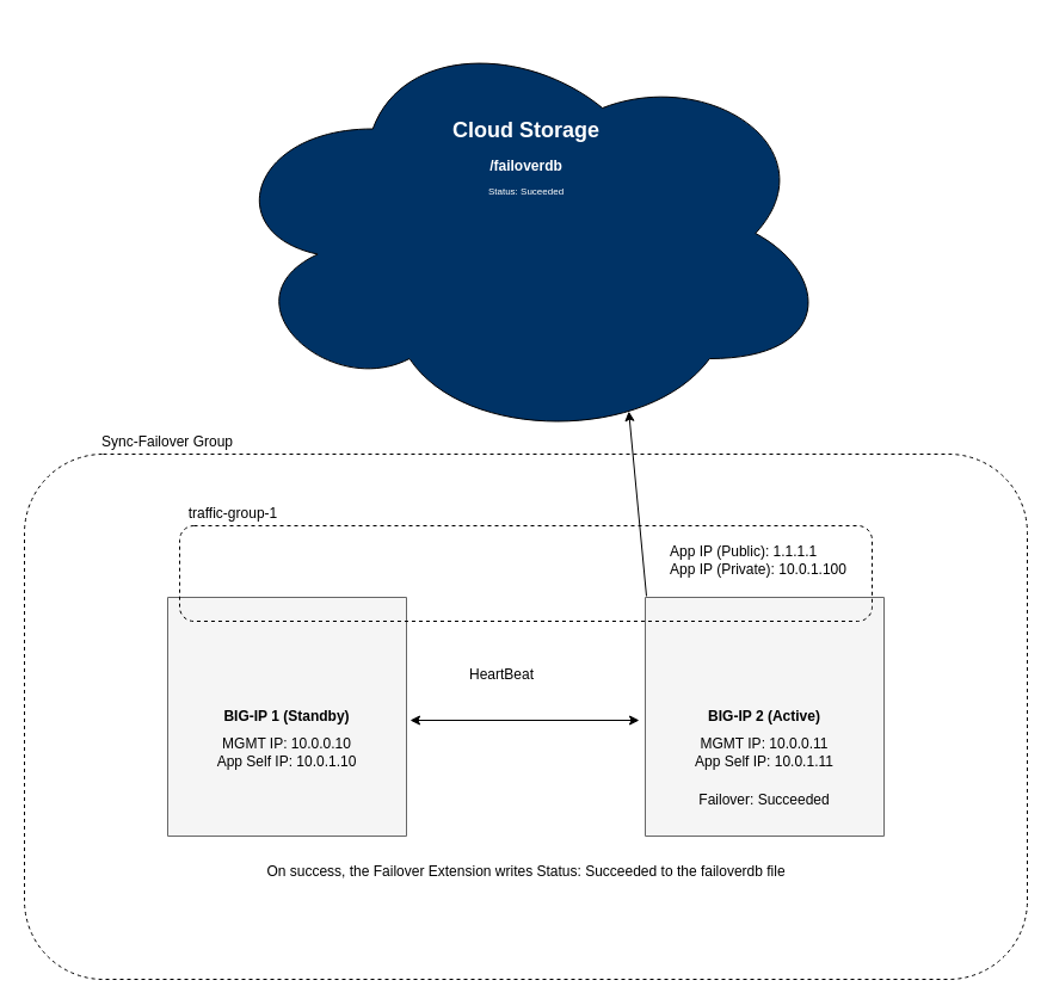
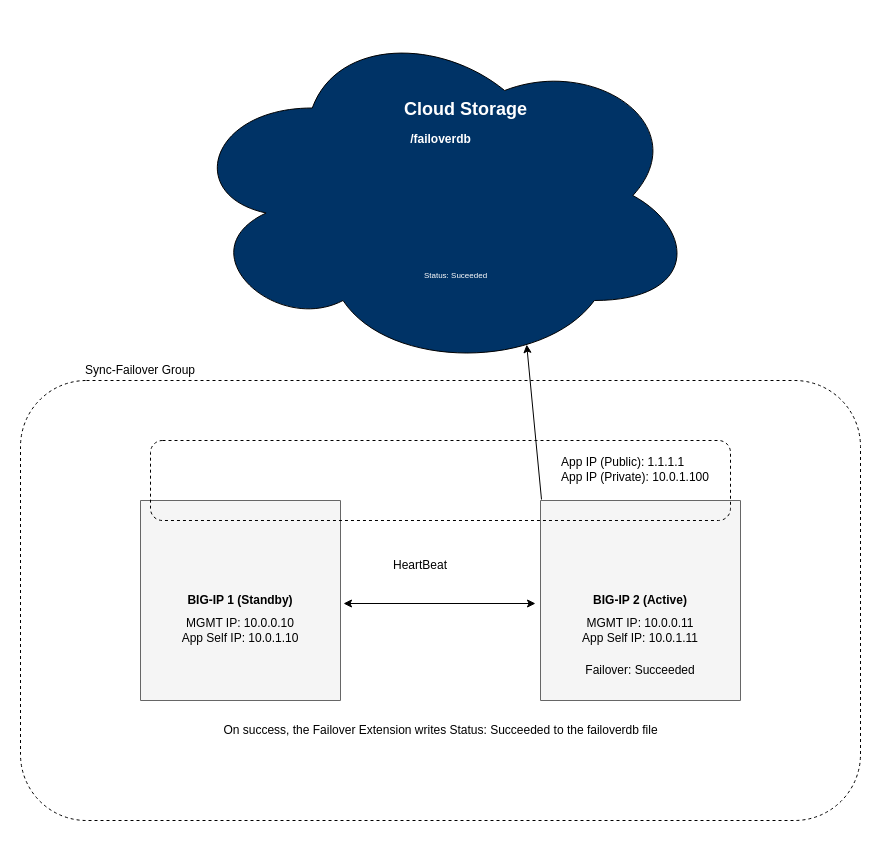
  <mxCell id="0" />
  <mxCell id="1" parent="0" />
  <mxCell id="2" value="" style="rounded=1;whiteSpace=wrap;html=1;dashed=1;fillColor=none;" vertex="1" parent="1"><mxGeometry x="20" y="380" width="840" height="440" as="geometry" /></mxCell>
  <mxCell id="3" value="" style="verticalLabelPosition=bottom;verticalAlign=top;html=1;shape=mxgraph.basic.rect;fillColor=#F5F5F5;fillColor2=none;strokeColor=#666666;strokeWidth=1;size=20;indent=5;fontColor=#333333;" vertex="1" parent="1"><mxGeometry x="140" y="500" width="200" height="200" as="geometry" /></mxCell>
  <mxCell id="4" value="" style="verticalLabelPosition=bottom;verticalAlign=top;html=1;shape=mxgraph.basic.rect;fillColor=#f5f5f5;fillColor2=none;strokeColor=#666666;strokeWidth=1;size=20;indent=5;fontColor=#333333;" vertex="1" parent="1"><mxGeometry x="540" y="500" width="200" height="200" as="geometry" /></mxCell>
  <mxCell id="5" value="" style="endArrow=classic;startArrow=classic;html=1;exitX=1.015;exitY=0.515;exitDx=0;exitDy=0;exitPerimeter=0;" edge="1" parent="1" source="3"><mxGeometry width="50" height="50" relative="1" as="geometry"><mxPoint x="380" y="605" as="sourcePoint" /><mxPoint x="535" y="603" as="targetPoint" /></mxGeometry></mxCell>
  <mxCell id="6" value="&lt;b&gt;BIG-IP 1 (Standby)&lt;/b&gt;" style="text;html=1;strokeColor=none;fillColor=none;align=center;verticalAlign=middle;whiteSpace=wrap;rounded=0;" vertex="1" parent="1"><mxGeometry x="180" y="580" width="120" height="40" as="geometry" /></mxCell>
  <mxCell id="7" value="&lt;b&gt;BIG-IP 2 (Active)&lt;/b&gt;&lt;br&gt;" style="text;html=1;strokeColor=none;fillColor=none;align=center;verticalAlign=middle;whiteSpace=wrap;rounded=0;" vertex="1" parent="1"><mxGeometry x="580" y="580" width="120" height="40" as="geometry" /></mxCell>
  <mxCell id="8" value="MGMT IP: 10.0.0.10&lt;br&gt;App Self IP: 10.0.1.10&lt;br&gt;" style="text;html=1;strokeColor=none;fillColor=none;align=center;verticalAlign=middle;whiteSpace=wrap;rounded=0;" vertex="1" parent="1"><mxGeometry x="180" y="610" width="120" height="40" as="geometry" /></mxCell>
  <mxCell id="9" value="MGMT IP: 10.0.0.11&lt;br&gt;App Self IP: 10.0.1.11&lt;br&gt;" style="text;html=1;strokeColor=none;fillColor=none;align=center;verticalAlign=middle;whiteSpace=wrap;rounded=0;" vertex="1" parent="1"><mxGeometry x="580" y="610" width="120" height="40" as="geometry" /></mxCell>
  <mxCell id="10" value="Sync-Failover Group" style="text;html=1;strokeColor=none;fillColor=none;align=center;verticalAlign=middle;whiteSpace=wrap;rounded=0;" vertex="1" parent="1"><mxGeometry x="70" y="360" width="140" height="20" as="geometry" /></mxCell>
- <mxCell id="11" value="traffic-group-1" style="text;html=1;strokeColor=none;fillColor=none;align=center;verticalAlign=middle;whiteSpace=wrap;rounded=0;dashed=1;" vertex="1" parent="1"><mxGeometry x="150" y="420" width="90" height="20" as="geometry" /></mxCell>
  <mxCell id="12" value="" style="rounded=1;whiteSpace=wrap;html=1;strokeColor=#000000;fillColor=none;dashed=1;" vertex="1" parent="1"><mxGeometry x="150" y="440" width="580" height="80" as="geometry" /></mxCell>
  <mxCell id="13" value="&lt;div style=&quot;text-align: left&quot;&gt;App IP (Public): 1.1.1.1&lt;br&gt;&lt;/div&gt;&lt;div&gt;&lt;div style=&quot;text-align: left&quot;&gt;App IP (Private): 10.0.1.100&lt;/div&gt;&lt;/div&gt;" style="text;html=1;strokeColor=none;fillColor=none;align=center;verticalAlign=middle;whiteSpace=wrap;rounded=0;dashed=1;" vertex="1" parent="1"><mxGeometry x="530" y="449" width="210" height="40" as="geometry" /></mxCell>
  <mxCell id="14" value="HeartBeat" style="text;html=1;strokeColor=none;fillColor=none;align=center;verticalAlign=middle;whiteSpace=wrap;rounded=0;dashed=1;" vertex="1" parent="1"><mxGeometry x="375" y="555" width="90" height="20" as="geometry" /></mxCell>
  <mxCell id="15" value="Failover: Succeeded" style="text;html=1;strokeColor=none;fillColor=none;align=center;verticalAlign=middle;whiteSpace=wrap;rounded=0;" vertex="1" parent="1"><mxGeometry x="580" y="650" width="120" height="40" as="geometry" /></mxCell>
  <mxCell id="16" value="On success, the Failover Extension writes Status: Succeeded to the failoverdb file" style="text;html=1;resizable=0;autosize=1;align=center;verticalAlign=middle;points=[];fillColor=none;strokeColor=none;rounded=0;" vertex="1" parent="1"><mxGeometry x="215" y="720" width="450" height="20" as="geometry" /></mxCell>
  <mxCell id="17" value="" style="ellipse;shape=cloud;whiteSpace=wrap;html=1;fillColor=#003366;" vertex="1" parent="1"><mxGeometry x="183.5" y="20" width="513" height="350" as="geometry" /></mxCell>
- <mxCell id="18" value="&lt;font color=&quot;#ffffff&quot; style=&quot;font-size: 18px&quot;&gt;&lt;b&gt;Cloud Storage&lt;/b&gt;&lt;/font&gt;" style="text;html=1;resizable=0;autosize=1;align=center;verticalAlign=middle;points=[];fillColor=none;strokeColor=none;rounded=0;" vertex="1" parent="1"><mxGeometry x="370" y="99" width="140" height="20" as="geometry" /></mxCell>
+ <mxCell id="18" value="&lt;font color=&quot;#ffffff&quot; style=&quot;font-size: 18px&quot;&gt;&lt;b&gt;Cloud Storage&lt;/b&gt;&lt;/font&gt;" style="text;html=1;resizable=0;autosize=1;align=center;verticalAlign=middle;points=[];fillColor=none;strokeColor=none;rounded=0;" vertex="1" parent="1"><mxGeometry x="395" y="99" width="140" height="20" as="geometry" /></mxCell>
  <mxCell id="19" value="&lt;b&gt;&lt;font color=&quot;#ffffff&quot;&gt;/failoverdb&lt;/font&gt;&lt;/b&gt;" style="text;html=1;resizable=0;autosize=1;align=center;verticalAlign=middle;points=[];fillColor=none;strokeColor=none;rounded=0;" vertex="1" parent="1"><mxGeometry x="400" y="129" width="80" height="20" as="geometry" /></mxCell>
  <mxCell id="20" value="" style="endArrow=classic;html=1;entryX=0.668;entryY=0.926;entryDx=0;entryDy=0;entryPerimeter=0;exitX=0.005;exitY=-0.005;exitDx=0;exitDy=0;exitPerimeter=0;" edge="1" parent="1" target="17" source="4"><mxGeometry width="50" height="50" relative="1" as="geometry"><mxPoint x="640" y="499" as="sourcePoint" /><mxPoint x="670" y="450" as="targetPoint" /></mxGeometry></mxCell>
- <mxCell id="21" value="&lt;font color=&quot;#ffffff&quot; style=&quot;font-size: 8px&quot;&gt;Status: Suceeded&lt;br&gt;&lt;/font&gt;" style="text;html=1;resizable=0;autosize=1;align=center;verticalAlign=middle;points=[];fillColor=none;strokeColor=none;rounded=0;" vertex="1" parent="1"><mxGeometry x="400" y="149" width="80" height="20" as="geometry" /></mxCell>
+ <mxCell id="21" value="&lt;font color=&quot;#ffffff&quot; style=&quot;font-size: 8px&quot;&gt;Status: Suceeded&lt;br&gt;&lt;/font&gt;" style="text;html=1;resizable=0;autosize=1;align=center;verticalAlign=middle;points=[];fillColor=none;strokeColor=none;rounded=0;" vertex="1" parent="1"><mxGeometry x="415" y="264" width="80" height="20" as="geometry" /></mxCell>
